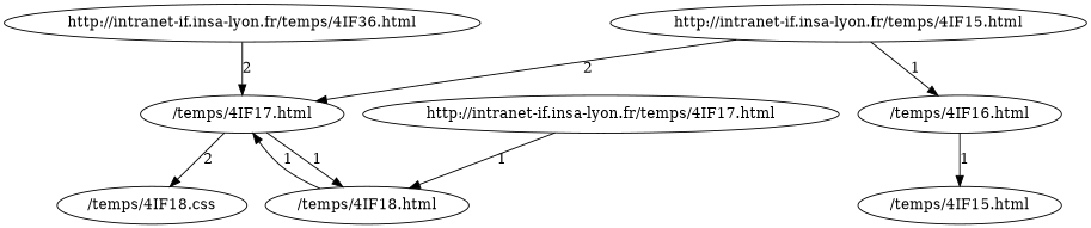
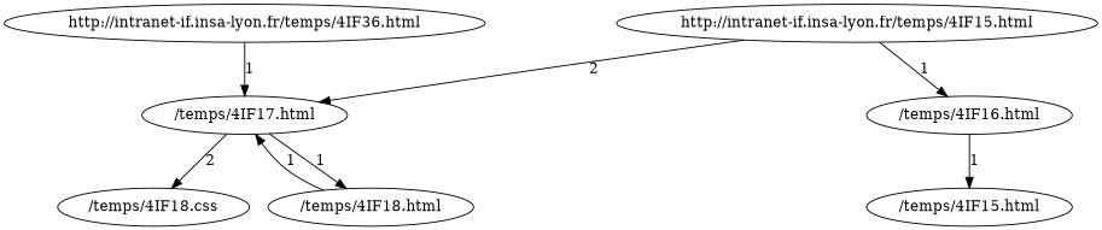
  digraph {
    "/temps/4IF16.html"
    "/temps/4IF15.html"
    "/temps/4IF17.html"
    "/temps/4IF18.html"
    "/temps/4IF18.css"
    "http://intranet-if.insa-lyon.fr/temps/4IF15.html"
    n7 [label="http://intranet-if.insa-lyon.fr/temps/4IF36.html"]
-   "http://intranet-if.insa-lyon.fr/temps/4IF17.html"
    "/temps/4IF16.html" -> "/temps/4IF15.html" [label=1]
    "/temps/4IF17.html" -> "/temps/4IF18.html" [label=1]
    "/temps/4IF17.html" -> "/temps/4IF18.css" [label=2]
    "/temps/4IF18.html" -> "/temps/4IF17.html" [label=1]
    "http://intranet-if.insa-lyon.fr/temps/4IF15.html" -> "/temps/4IF16.html" [label=1]
    "http://intranet-if.insa-lyon.fr/temps/4IF15.html" -> "/temps/4IF17.html" [label=2]
-   n7 -> "/temps/4IF17.html" [label=2]
-   "http://intranet-if.insa-lyon.fr/temps/4IF17.html" -> "/temps/4IF18.html" [label=1]
+   n7 -> "/temps/4IF17.html" [label=1]
  }
